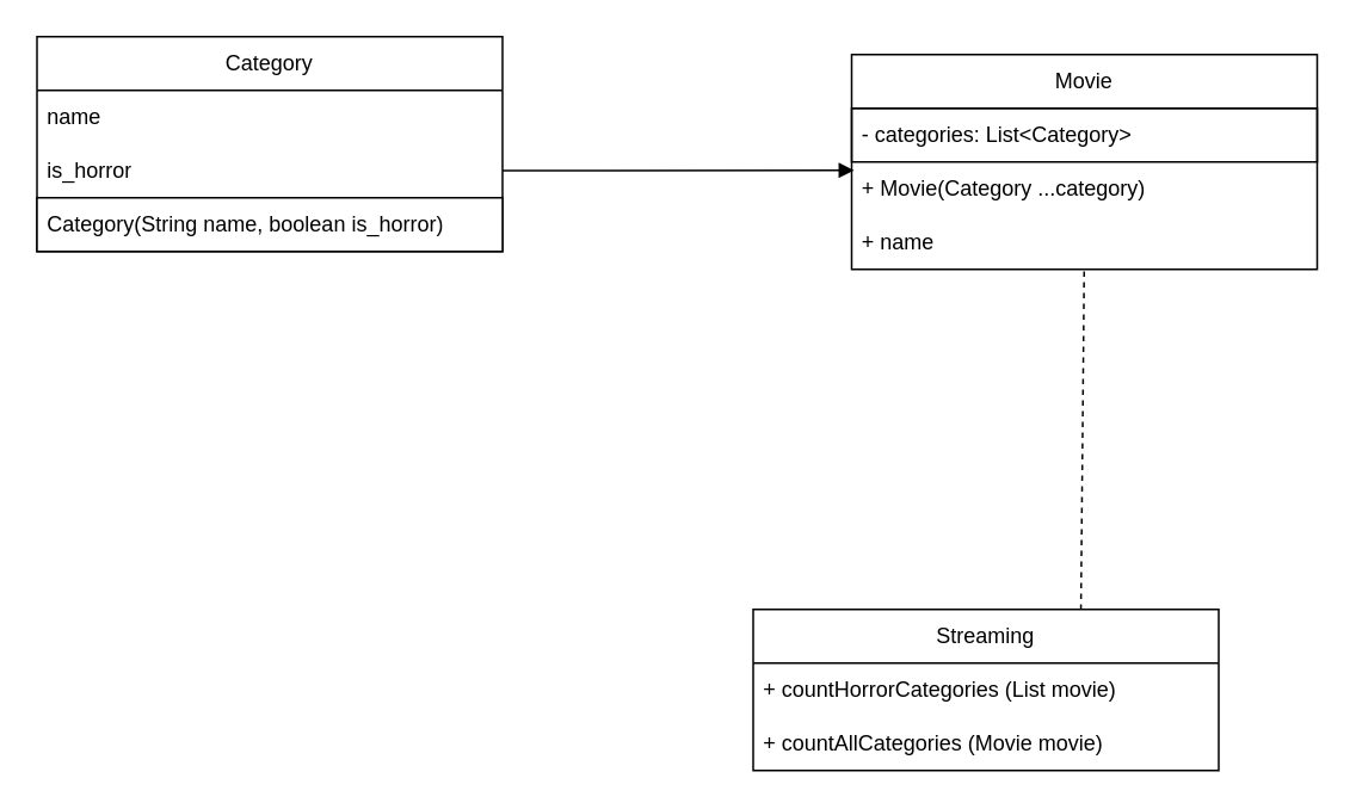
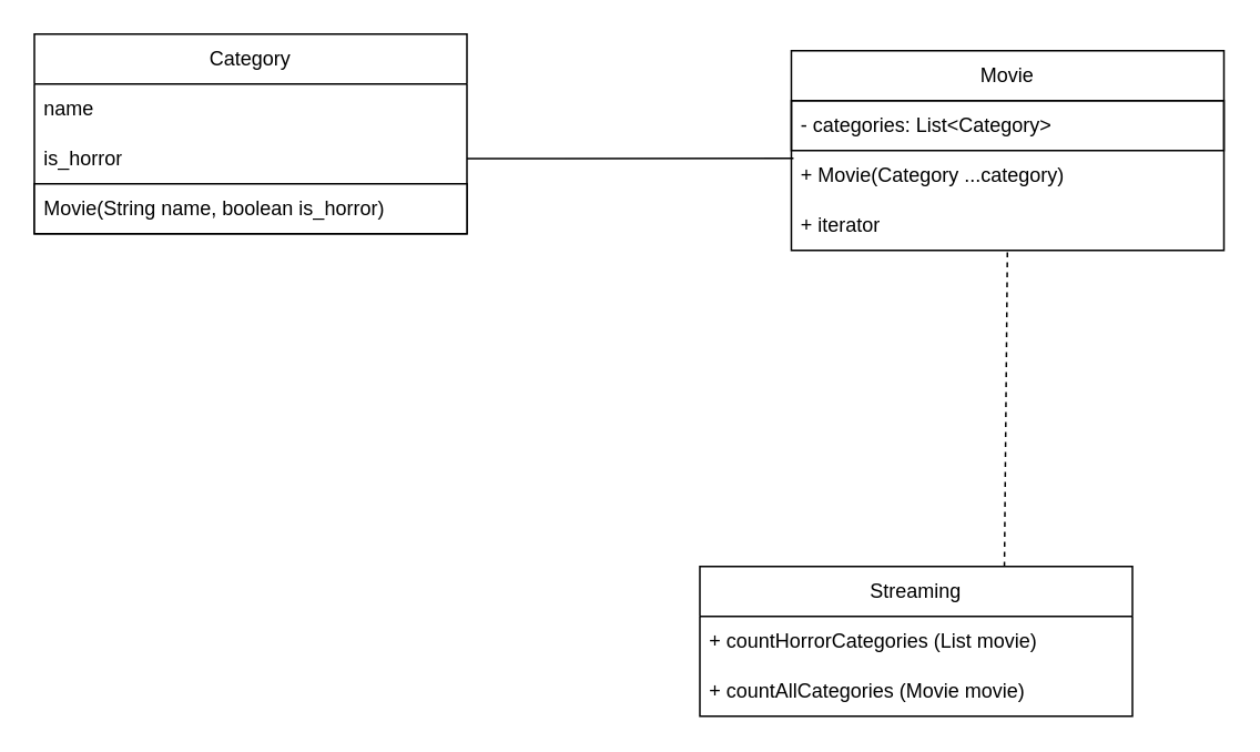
  <mxCell id="0" />
  <mxCell id="1" parent="0" />
  <mxCell id="2" value="Category" style="swimlane;fontStyle=0;childLayout=stackLayout;horizontal=1;startSize=30;horizontalStack=0;resizeParent=1;resizeParentMax=0;resizeLast=0;collapsible=1;marginBottom=0;whiteSpace=wrap;html=1;" vertex="1" parent="1"><mxGeometry x="20" y="20" width="260" height="120" as="geometry" /></mxCell>
  <mxCell id="3" value="name" style="text;strokeColor=none;fillColor=none;align=left;verticalAlign=middle;spacingLeft=4;spacingRight=4;overflow=hidden;points=[[0,0.5],[1,0.5]];portConstraint=eastwest;rotatable=0;whiteSpace=wrap;html=1;" vertex="1" parent="2"><mxGeometry y="30" width="260" height="30" as="geometry" /></mxCell>
  <mxCell id="4" value="is_horror" style="text;strokeColor=none;fillColor=none;align=left;verticalAlign=middle;spacingLeft=4;spacingRight=4;overflow=hidden;points=[[0,0.5],[1,0.5]];portConstraint=eastwest;rotatable=0;whiteSpace=wrap;html=1;" vertex="1" parent="2"><mxGeometry y="60" width="260" height="30" as="geometry" /></mxCell>
- <mxCell id="5" value="Category(String name, boolean is_horror)" style="text;strokeColor=default;fillColor=default;align=left;verticalAlign=middle;spacingLeft=4;spacingRight=4;overflow=hidden;points=[[0,0.5],[1,0.5]];portConstraint=eastwest;rotatable=0;whiteSpace=wrap;html=1;" vertex="1" parent="2"><mxGeometry y="90" width="260" height="30" as="geometry" /></mxCell>
+ <mxCell id="5" value="Movie(String name, boolean is_horror)" style="text;strokeColor=default;fillColor=default;align=left;verticalAlign=middle;spacingLeft=4;spacingRight=4;overflow=hidden;points=[[0,0.5],[1,0.5]];portConstraint=eastwest;rotatable=0;whiteSpace=wrap;html=1;" vertex="1" parent="2"><mxGeometry y="90" width="260" height="30" as="geometry" /></mxCell>
  <mxCell id="6" value="Movie" style="swimlane;fontStyle=0;childLayout=stackLayout;horizontal=1;startSize=30;horizontalStack=0;resizeParent=1;resizeParentMax=0;resizeLast=0;collapsible=1;marginBottom=0;whiteSpace=wrap;html=1;" vertex="1" parent="1"><mxGeometry x="475" y="30" width="260" height="120" as="geometry" /></mxCell>
  <mxCell id="7" value="- categories: List&amp;lt;Category&amp;gt;" style="text;strokeColor=default;fillColor=none;align=left;verticalAlign=middle;spacingLeft=4;spacingRight=4;overflow=hidden;points=[[0,0.5],[1,0.5]];portConstraint=eastwest;rotatable=0;whiteSpace=wrap;html=1;" vertex="1" parent="6"><mxGeometry y="30" width="260" height="30" as="geometry" /></mxCell>
  <mxCell id="8" value="+ Movie(Category ...category)" style="text;strokeColor=none;fillColor=none;align=left;verticalAlign=middle;spacingLeft=4;spacingRight=4;overflow=hidden;points=[[0,0.5],[1,0.5]];portConstraint=eastwest;rotatable=0;whiteSpace=wrap;html=1;" vertex="1" parent="6"><mxGeometry y="60" width="260" height="30" as="geometry" /></mxCell>
- <mxCell id="9" value="+ name" style="text;strokeColor=none;fillColor=none;align=left;verticalAlign=middle;spacingLeft=4;spacingRight=4;overflow=hidden;points=[[0,0.5],[1,0.5]];portConstraint=eastwest;rotatable=0;whiteSpace=wrap;html=1;" vertex="1" parent="6"><mxGeometry y="90" width="260" height="30" as="geometry" /></mxCell>
- <mxCell id="10" value="" style="endArrow=block;html=1;rounded=0;entryX=0.005;entryY=0.156;entryDx=0;entryDy=0;entryPerimeter=0;" edge="1" parent="1" source="4" target="8"><mxGeometry width="50" height="50" relative="1" as="geometry"><mxPoint x="420" y="-110" as="sourcePoint" /><mxPoint x="470" y="-160" as="targetPoint" /></mxGeometry></mxCell>
+ <mxCell id="9" value="+ iterator" style="text;strokeColor=none;fillColor=none;align=left;verticalAlign=middle;spacingLeft=4;spacingRight=4;overflow=hidden;points=[[0,0.5],[1,0.5]];portConstraint=eastwest;rotatable=0;whiteSpace=wrap;html=1;" vertex="1" parent="6"><mxGeometry y="90" width="260" height="30" as="geometry" /></mxCell>
+ <mxCell id="10" value="" style="endArrow=none;html=1;rounded=0;entryX=0.005;entryY=0.156;entryDx=0;entryDy=0;entryPerimeter=0;" edge="1" parent="1" source="4" target="8"><mxGeometry width="50" height="50" relative="1" as="geometry"><mxPoint x="420" y="-110" as="sourcePoint" /><mxPoint x="470" y="-160" as="targetPoint" /></mxGeometry></mxCell>
  <mxCell id="11" value="Streaming" style="swimlane;fontStyle=0;childLayout=stackLayout;horizontal=1;startSize=30;horizontalStack=0;resizeParent=1;resizeParentMax=0;resizeLast=0;collapsible=1;marginBottom=0;whiteSpace=wrap;html=1;" vertex="1" parent="1"><mxGeometry x="420" y="340" width="260" height="90" as="geometry" /></mxCell>
  <mxCell id="12" value="+ countHorrorCategories (List movie)" style="text;strokeColor=none;fillColor=none;align=left;verticalAlign=middle;spacingLeft=4;spacingRight=4;overflow=hidden;points=[[0,0.5],[1,0.5]];portConstraint=eastwest;rotatable=0;whiteSpace=wrap;html=1;" vertex="1" parent="11"><mxGeometry y="30" width="260" height="30" as="geometry" /></mxCell>
  <mxCell id="13" value="+ countAllCategories (Movie movie)" style="text;strokeColor=none;fillColor=none;align=left;verticalAlign=middle;spacingLeft=4;spacingRight=4;overflow=hidden;points=[[0,0.5],[1,0.5]];portConstraint=eastwest;rotatable=0;whiteSpace=wrap;html=1;" vertex="1" parent="11"><mxGeometry y="60" width="260" height="30" as="geometry" /></mxCell>
  <mxCell id="14" value="" style="endArrow=none;html=1;rounded=0;exitX=0.704;exitY=0.002;exitDx=0;exitDy=0;exitPerimeter=0;dashed=1;" edge="1" parent="1" source="11" target="9"><mxGeometry width="50" height="50" relative="1" as="geometry"><mxPoint x="280" y="196.32" as="sourcePoint" /><mxPoint x="476" y="190.32" as="targetPoint" /></mxGeometry></mxCell>
